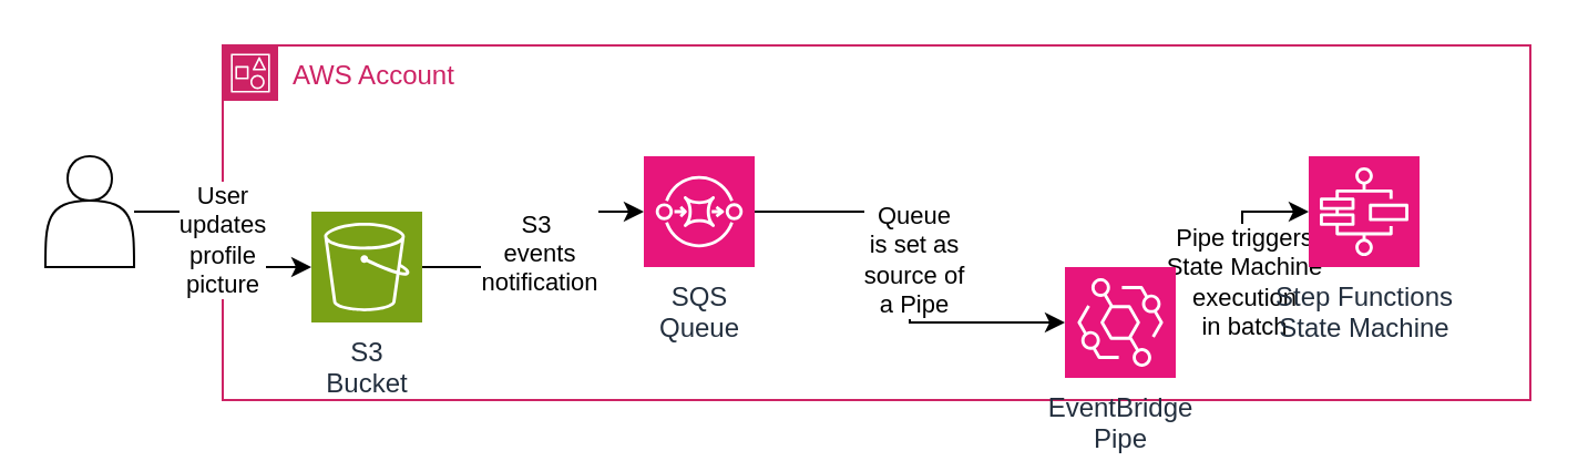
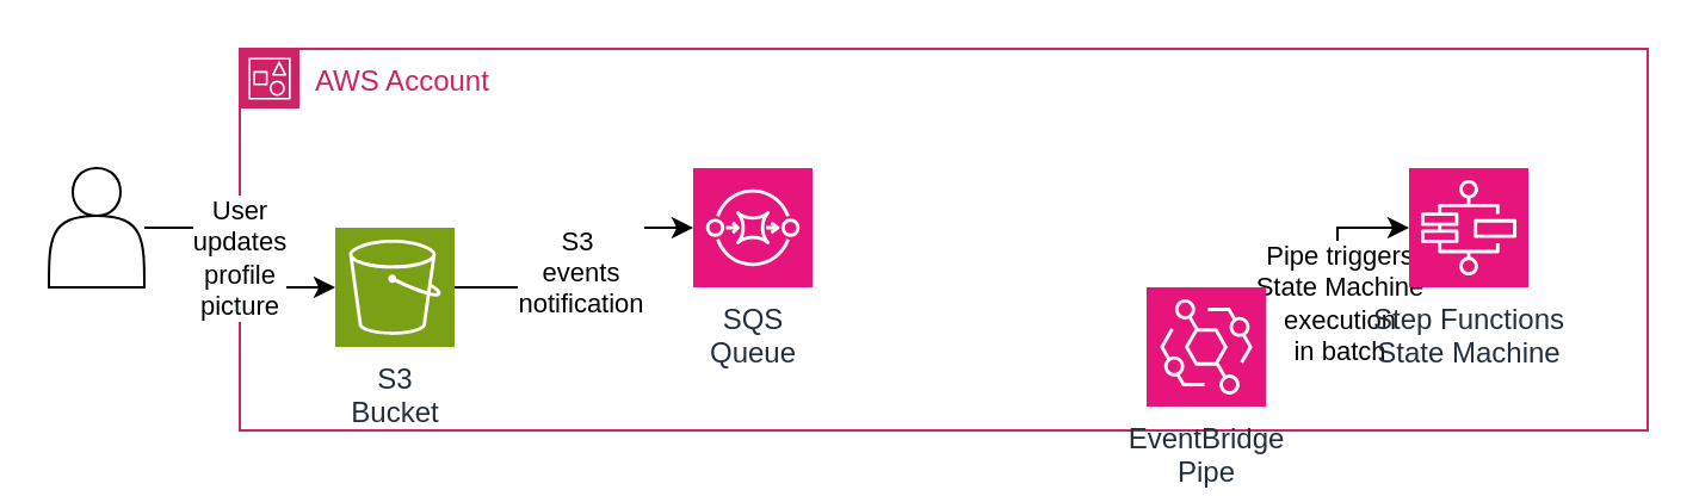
  <mxCell id="0" />
  <mxCell id="1" parent="0" />
  <mxCell id="2" value="AWS Account" style="points=[[0,0],[0.25,0],[0.5,0],[0.75,0],[1,0],[1,0.25],[1,0.5],[1,0.75],[1,1],[0.75,1],[0.5,1],[0.25,1],[0,1],[0,0.75],[0,0.5],[0,0.25]];outlineConnect=0;gradientColor=none;html=1;whiteSpace=wrap;fontSize=12;fontStyle=0;container=1;pointerEvents=0;collapsible=0;recursiveResize=0;shape=mxgraph.aws4.group;grIcon=mxgraph.aws4.group_account;strokeColor=#CD2264;fillColor=none;verticalAlign=top;align=left;spacingLeft=30;fontColor=#CD2264;dashed=0;" vertex="1" parent="1"><mxGeometry x="100" y="20" width="590" height="160" as="geometry" /></mxCell>
  <mxCell id="3" value="S3&lt;div&gt;Bucket&lt;/div&gt;" style="sketch=0;points=[[0,0,0],[0.25,0,0],[0.5,0,0],[0.75,0,0],[1,0,0],[0,1,0],[0.25,1,0],[0.5,1,0],[0.75,1,0],[1,1,0],[0,0.25,0],[0,0.5,0],[0,0.75,0],[1,0.25,0],[1,0.5,0],[1,0.75,0]];outlineConnect=0;fontColor=#232F3E;fillColor=#7AA116;strokeColor=#ffffff;dashed=0;verticalLabelPosition=bottom;verticalAlign=top;align=center;html=1;fontSize=12;fontStyle=0;aspect=fixed;shape=mxgraph.aws4.resourceIcon;resIcon=mxgraph.aws4.s3;" vertex="1" parent="2"><mxGeometry x="40" y="75" width="50" height="50" as="geometry" /></mxCell>
- <mxCell id="4" style="edgeStyle=orthogonalEdgeStyle;rounded=0;orthogonalLoop=1;jettySize=auto;html=1;" edge="1" parent="2" source="6" target="11"><mxGeometry relative="1" as="geometry"><mxPoint x="240" y="74.917" as="targetPoint" /></mxGeometry></mxCell>
- <mxCell id="5" value="Queue&lt;div&gt;is set as&lt;/div&gt;&lt;div&gt;source of&lt;/div&gt;&lt;div&gt;a Pipe&lt;/div&gt;" style="edgeLabel;html=1;align=center;verticalAlign=middle;resizable=0;points=[];" vertex="1" connectable="0" parent="4"><mxGeometry x="-0.043" y="1" relative="1" as="geometry"><mxPoint as="offset" /></mxGeometry></mxCell>
  <mxCell id="6" value="SQS&lt;div&gt;Queue&lt;/div&gt;" style="sketch=0;points=[[0,0,0],[0.25,0,0],[0.5,0,0],[0.75,0,0],[1,0,0],[0,1,0],[0.25,1,0],[0.5,1,0],[0.75,1,0],[1,1,0],[0,0.25,0],[0,0.5,0],[0,0.75,0],[1,0.25,0],[1,0.5,0],[1,0.75,0]];outlineConnect=0;fontColor=#232F3E;fillColor=#E7157B;strokeColor=#ffffff;dashed=0;verticalLabelPosition=bottom;verticalAlign=top;align=center;html=1;fontSize=12;fontStyle=0;aspect=fixed;shape=mxgraph.aws4.resourceIcon;resIcon=mxgraph.aws4.sqs;" vertex="1" parent="2"><mxGeometry x="190" y="50" width="50" height="50" as="geometry" /></mxCell>
  <mxCell id="7" style="edgeStyle=orthogonalEdgeStyle;rounded=0;orthogonalLoop=1;jettySize=auto;html=1;entryX=0;entryY=0.5;entryDx=0;entryDy=0;entryPerimeter=0;" edge="1" parent="2" source="3" target="6"><mxGeometry relative="1" as="geometry" /></mxCell>
  <mxCell id="8" value="S3&amp;nbsp;&lt;div&gt;events&lt;/div&gt;&lt;div&gt;notification&lt;/div&gt;" style="edgeLabel;html=1;align=center;verticalAlign=middle;resizable=0;points=[];" vertex="1" connectable="0" parent="7"><mxGeometry x="-0.128" y="-2" relative="1" as="geometry"><mxPoint y="-2" as="offset" /></mxGeometry></mxCell>
  <mxCell id="9" style="edgeStyle=orthogonalEdgeStyle;rounded=0;orthogonalLoop=1;jettySize=auto;html=1;" edge="1" parent="2" source="11" target="12"><mxGeometry relative="1" as="geometry" /></mxCell>
  <mxCell id="10" value="Pipe triggers&lt;div&gt;State Machine&lt;/div&gt;&lt;div&gt;execution&lt;/div&gt;&lt;div&gt;in batch&lt;/div&gt;" style="edgeLabel;html=1;align=center;verticalAlign=middle;resizable=0;points=[];" vertex="1" connectable="0" parent="9"><mxGeometry x="-0.11" relative="1" as="geometry"><mxPoint as="offset" /></mxGeometry></mxCell>
  <mxCell id="11" value="EventBridge&lt;div&gt;Pipe&lt;/div&gt;" style="sketch=0;points=[[0,0,0],[0.25,0,0],[0.5,0,0],[0.75,0,0],[1,0,0],[0,1,0],[0.25,1,0],[0.5,1,0],[0.75,1,0],[1,1,0],[0,0.25,0],[0,0.5,0],[0,0.75,0],[1,0.25,0],[1,0.5,0],[1,0.75,0]];outlineConnect=0;fontColor=#232F3E;fillColor=#E7157B;strokeColor=#ffffff;dashed=0;verticalLabelPosition=bottom;verticalAlign=top;align=center;html=1;fontSize=12;fontStyle=0;aspect=fixed;shape=mxgraph.aws4.resourceIcon;resIcon=mxgraph.aws4.eventbridge;" vertex="1" parent="2"><mxGeometry x="380" y="100" width="50" height="50" as="geometry" /></mxCell>
  <mxCell id="12" value="Step Functions&lt;div&gt;State Machine&lt;/div&gt;" style="sketch=0;points=[[0,0,0],[0.25,0,0],[0.5,0,0],[0.75,0,0],[1,0,0],[0,1,0],[0.25,1,0],[0.5,1,0],[0.75,1,0],[1,1,0],[0,0.25,0],[0,0.5,0],[0,0.75,0],[1,0.25,0],[1,0.5,0],[1,0.75,0]];outlineConnect=0;fontColor=#232F3E;fillColor=#E7157B;strokeColor=#ffffff;dashed=0;verticalLabelPosition=bottom;verticalAlign=top;align=center;html=1;fontSize=12;fontStyle=0;aspect=fixed;shape=mxgraph.aws4.resourceIcon;resIcon=mxgraph.aws4.step_functions;" vertex="1" parent="2"><mxGeometry x="490" y="50" width="50" height="50" as="geometry" /></mxCell>
  <mxCell id="13" value="User&lt;div&gt;updates&lt;/div&gt;&lt;div&gt;profile&lt;/div&gt;&lt;div&gt;picture&lt;/div&gt;" style="edgeStyle=orthogonalEdgeStyle;rounded=0;orthogonalLoop=1;jettySize=auto;html=1;" edge="1" parent="2" source="14" target="3"><mxGeometry relative="1" as="geometry" /></mxCell>
  <mxCell id="14" value="" style="shape=actor;whiteSpace=wrap;html=1;" vertex="1" parent="2"><mxGeometry x="-80" y="50" width="40" height="50" as="geometry" /></mxCell>
